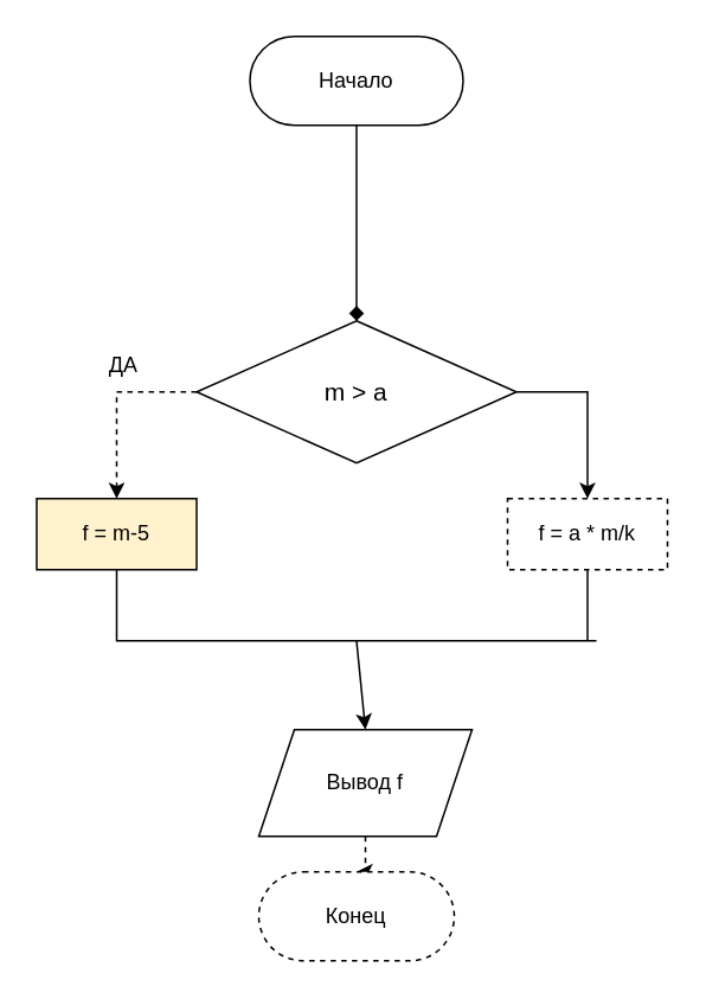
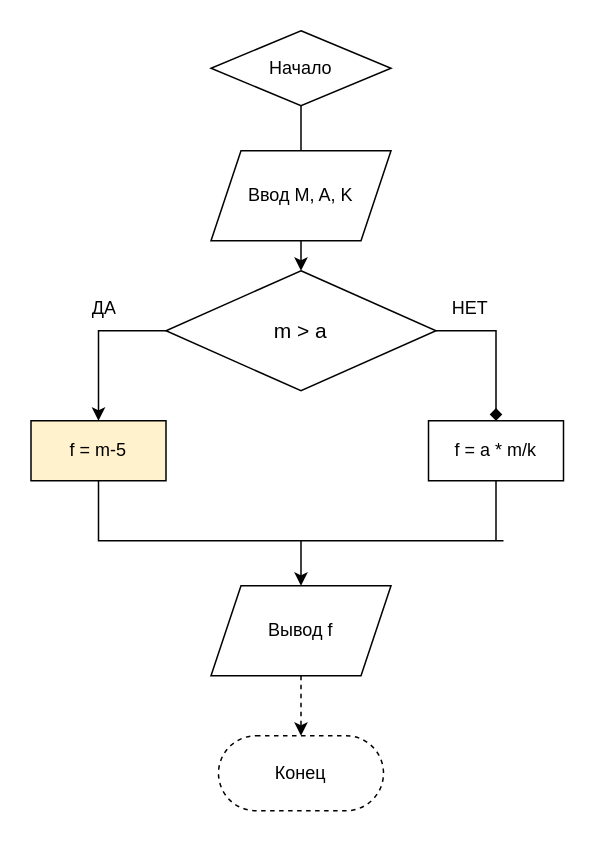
  <mxCell id="0" />
  <mxCell id="1" parent="0" />
- <mxCell id="2" value="" style="edgeStyle=orthogonalEdgeStyle;rounded=0;orthogonalLoop=1;jettySize=auto;html=1;endArrow=diamond;" edge="1" parent="1" source="3" target="7"><mxGeometry relative="1" as="geometry" /></mxCell>
- <mxCell id="3" value="Начало" style="rounded=1;whiteSpace=wrap;html=1;arcSize=50;" vertex="1" parent="1"><mxGeometry x="140" y="20" width="120" height="50" as="geometry" /></mxCell>
- <mxCell id="5" style="edgeStyle=orthogonalEdgeStyle;rounded=0;orthogonalLoop=1;jettySize=auto;html=1;exitX=1;exitY=0.5;exitDx=0;exitDy=0;entryX=0.5;entryY=0;entryDx=0;entryDy=0;" edge="1" parent="1" source="7" target="9"><mxGeometry relative="1" as="geometry" /></mxCell>
- <mxCell id="6" style="edgeStyle=orthogonalEdgeStyle;rounded=0;orthogonalLoop=1;jettySize=auto;html=1;entryX=0.5;entryY=0;entryDx=0;entryDy=0;exitX=0;exitY=0.5;exitDx=0;exitDy=0;dashed=1;" edge="1" parent="1" source="7" target="8"><mxGeometry relative="1" as="geometry" /></mxCell>
+ <mxCell id="2" value="" style="edgeStyle=orthogonalEdgeStyle;rounded=0;orthogonalLoop=1;jettySize=auto;html=1;" edge="1" parent="1" source="3" target="7"><mxGeometry relative="1" as="geometry" /></mxCell>
+ <mxCell id="3" value="Начало" style="rhombus;whiteSpace=wrap;html=1;arcSize=50;" vertex="1" parent="1"><mxGeometry x="140" y="20" width="120" height="50" as="geometry" /></mxCell>
+ <mxCell id="4" value="Ввод M, A, K" style="shape=parallelogram;perimeter=parallelogramPerimeter;whiteSpace=wrap;html=1;fixedSize=1;" vertex="1" parent="1"><mxGeometry x="140" y="100" width="120" height="60" as="geometry" /></mxCell>
+ <mxCell id="5" style="edgeStyle=orthogonalEdgeStyle;rounded=0;orthogonalLoop=1;jettySize=auto;html=1;exitX=1;exitY=0.5;exitDx=0;exitDy=0;entryX=0.5;entryY=0;entryDx=0;entryDy=0;endArrow=diamond;" edge="1" parent="1" source="7" target="9"><mxGeometry relative="1" as="geometry" /></mxCell>
+ <mxCell id="6" style="edgeStyle=orthogonalEdgeStyle;rounded=0;orthogonalLoop=1;jettySize=auto;html=1;entryX=0.5;entryY=0;entryDx=0;entryDy=0;exitX=0;exitY=0.5;exitDx=0;exitDy=0;" edge="1" parent="1" source="7" target="8"><mxGeometry relative="1" as="geometry" /></mxCell>
  <mxCell id="7" value="&lt;font style=&quot;font-size: 14px;&quot;&gt;m &amp;gt; a&lt;/font&gt;" style="rhombus;whiteSpace=wrap;html=1;" vertex="1" parent="1"><mxGeometry x="110" y="180" width="180" height="80" as="geometry" /></mxCell>
  <mxCell id="8" value="f = m-5" style="rounded=0;whiteSpace=wrap;html=1;fillColor=#fff2cc;" vertex="1" parent="1"><mxGeometry x="20" y="280" width="90" height="40" as="geometry" /></mxCell>
- <mxCell id="9" value="f = a * m/k" style="rounded=0;whiteSpace=wrap;html=1;dashed=1;" vertex="1" parent="1"><mxGeometry x="285" y="280" width="90" height="40" as="geometry" /></mxCell>
+ <mxCell id="9" value="f = a * m/k" style="rounded=0;whiteSpace=wrap;html=1;" vertex="1" parent="1"><mxGeometry x="285" y="280" width="90" height="40" as="geometry" /></mxCell>
  <mxCell id="10" value="" style="edgeStyle=orthogonalEdgeStyle;rounded=0;orthogonalLoop=1;jettySize=auto;html=1;dashed=1;" edge="1" parent="1" source="11" target="12"><mxGeometry relative="1" as="geometry" /></mxCell>
- <mxCell id="11" value="Вывод f" style="shape=parallelogram;perimeter=parallelogramPerimeter;whiteSpace=wrap;html=1;fixedSize=1;" vertex="1" parent="1"><mxGeometry x="145" y="410" width="120" height="60" as="geometry" /></mxCell>
+ <mxCell id="11" value="Вывод f" style="shape=parallelogram;perimeter=parallelogramPerimeter;whiteSpace=wrap;html=1;fixedSize=1;" vertex="1" parent="1"><mxGeometry x="140" y="390" width="120" height="60" as="geometry" /></mxCell>
  <mxCell id="12" value="Конец" style="rounded=1;whiteSpace=wrap;html=1;arcSize=50;dashed=1;" vertex="1" parent="1"><mxGeometry x="145" y="490" width="110" height="50" as="geometry" /></mxCell>
  <mxCell id="13" value="" style="endArrow=none;html=1;rounded=0;exitX=0.5;exitY=1;exitDx=0;exitDy=0;" edge="1" parent="1" source="8"><mxGeometry width="50" height="50" relative="1" as="geometry"><mxPoint x="225" y="560" as="sourcePoint" /><mxPoint x="335" y="360" as="targetPoint" /><Array as="points"><mxPoint x="65" y="360" /></Array></mxGeometry></mxCell>
  <mxCell id="14" value="" style="endArrow=none;html=1;rounded=0;entryX=0.5;entryY=1;entryDx=0;entryDy=0;" edge="1" parent="1" target="9"><mxGeometry width="50" height="50" relative="1" as="geometry"><mxPoint x="330" y="360" as="sourcePoint" /><mxPoint x="275" y="350" as="targetPoint" /></mxGeometry></mxCell>
  <mxCell id="15" value="" style="endArrow=classic;html=1;rounded=0;entryX=0.5;entryY=0;entryDx=0;entryDy=0;" edge="1" parent="1" target="11"><mxGeometry width="50" height="50" relative="1" as="geometry"><mxPoint x="200" y="360" as="sourcePoint" /><mxPoint x="275" y="260" as="targetPoint" /></mxGeometry></mxCell>
  <mxCell id="16" value="ДА" style="text;strokeColor=none;fillColor=none;align=left;verticalAlign=middle;spacingLeft=4;spacingRight=4;overflow=hidden;points=[[0,0.5],[1,0.5]];portConstraint=eastwest;rotatable=0;whiteSpace=wrap;html=1;" vertex="1" parent="1"><mxGeometry x="55" y="190" width="80" height="30" as="geometry" /></mxCell>
+ <mxCell id="17" value="НЕТ" style="text;strokeColor=none;fillColor=none;align=left;verticalAlign=middle;spacingLeft=4;spacingRight=4;overflow=hidden;points=[[0,0.5],[1,0.5]];portConstraint=eastwest;rotatable=0;whiteSpace=wrap;html=1;" vertex="1" parent="1"><mxGeometry x="295" y="190" width="80" height="30" as="geometry" /></mxCell>
